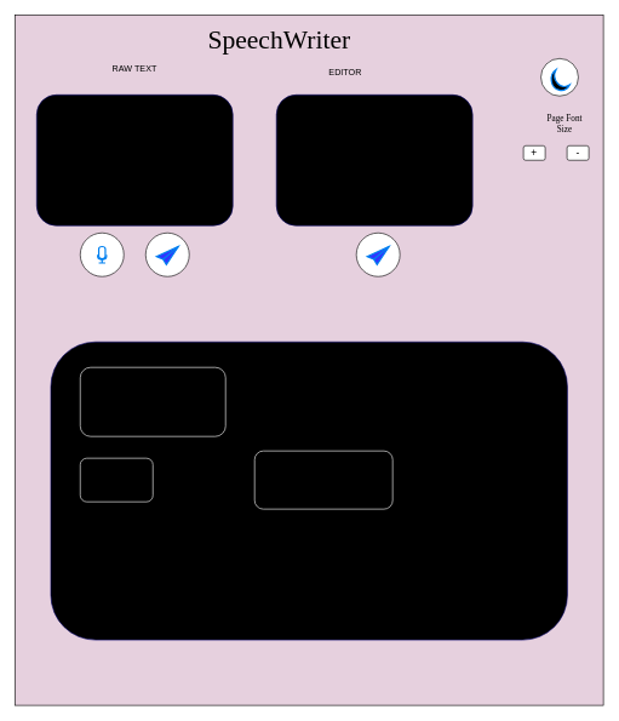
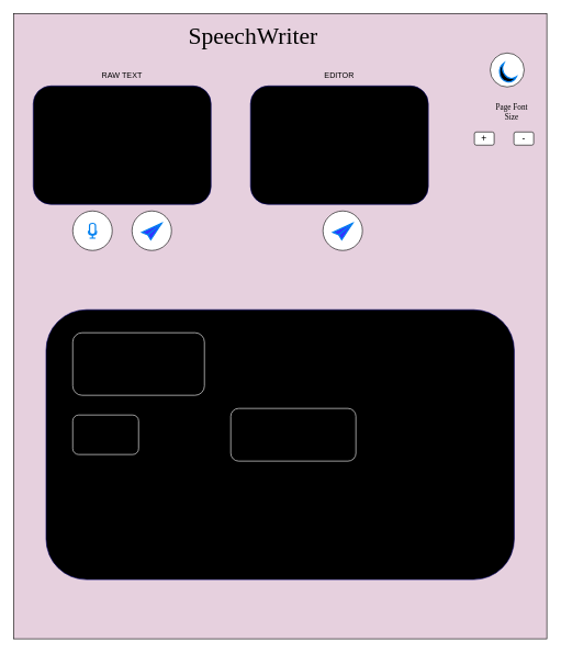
  <mxCell id="0" />
  <mxCell id="1" parent="0" />
  <mxCell id="2" value="" style="rounded=0;whiteSpace=wrap;html=1;fillColor=#E6D0DE;" parent="1" vertex="1"><mxGeometry x="20" y="20" width="810" height="950" as="geometry" /></mxCell>
  <mxCell id="3" value="" style="group" parent="1" vertex="1" connectable="0"><mxGeometry x="110" y="320" width="150" height="110" as="geometry" /></mxCell>
  <mxCell id="4" value="" style="ellipse;whiteSpace=wrap;html=1;aspect=fixed;" parent="3" vertex="1"><mxGeometry width="60" height="60" as="geometry" /></mxCell>
  <mxCell id="5" value="" style="html=1;verticalLabelPosition=bottom;align=center;labelBackgroundColor=#ffffff;verticalAlign=top;strokeWidth=2;strokeColor=#0080F0;shadow=0;dashed=0;shape=mxgraph.ios7.icons.microphone;" parent="3" vertex="1"><mxGeometry x="24" y="18.75" width="12" height="22.5" as="geometry" /></mxCell>
  <mxCell id="6" value="" style="group" vertex="1" connectable="0" parent="3"><mxGeometry x="90" width="60" height="60" as="geometry" /></mxCell>
  <mxCell id="7" value="" style="ellipse;whiteSpace=wrap;html=1;aspect=fixed;" vertex="1" parent="6"><mxGeometry width="60" height="60" as="geometry" /></mxCell>
  <mxCell id="8" value="" style="html=1;verticalLabelPosition=bottom;align=center;labelBackgroundColor=#ffffff;verticalAlign=top;strokeWidth=2;strokeColor=#0080F0;shadow=0;dashed=0;shape=mxgraph.ios7.icons.pointer;fillColor=#3333FF;" vertex="1" parent="6"><mxGeometry x="15" y="18.75" width="30" height="25" as="geometry" /></mxCell>
  <mxCell id="9" value="&lt;font face=&quot;Verdana&quot; style=&quot;font-size: 36px;&quot;&gt;SpeechWriter&lt;/font&gt;" style="text;html=1;strokeColor=none;fillColor=none;align=center;verticalAlign=middle;whiteSpace=wrap;rounded=0;" parent="1" vertex="1"><mxGeometry x="189" y="40" width="390" height="30" as="geometry" /></mxCell>
- <mxCell id="10" value="RAW TEXT" style="text;html=1;strokeColor=none;fillColor=none;align=center;verticalAlign=middle;whiteSpace=wrap;rounded=0;" vertex="1" parent="1"><mxGeometry x="130" y="80" width="110" height="30" as="geometry" /></mxCell>
+ <mxCell id="10" value="RAW TEXT" style="text;html=1;strokeColor=none;fillColor=none;align=center;verticalAlign=middle;whiteSpace=wrap;rounded=0;" vertex="1" parent="1"><mxGeometry x="130" y="100" width="110" height="30" as="geometry" /></mxCell>
  <mxCell id="11" value="" style="rounded=1;whiteSpace=wrap;html=1;strokeColor=#000066;fillColor=#000000;" vertex="1" parent="1"><mxGeometry x="380" y="130" width="270" height="180" as="geometry" /></mxCell>
- <mxCell id="12" value="EDITOR" style="text;html=1;strokeColor=none;fillColor=none;align=center;verticalAlign=middle;whiteSpace=wrap;rounded=0;" vertex="1" parent="1"><mxGeometry x="420" y="85" width="110" height="30" as="geometry" /></mxCell>
+ <mxCell id="12" value="EDITOR" style="text;html=1;strokeColor=none;fillColor=none;align=center;verticalAlign=middle;whiteSpace=wrap;rounded=0;" vertex="1" parent="1"><mxGeometry x="460" y="100" width="110" height="30" as="geometry" /></mxCell>
  <mxCell id="13" value="" style="group" vertex="1" connectable="0" parent="1"><mxGeometry x="490" y="320" width="60" height="60" as="geometry" /></mxCell>
  <mxCell id="14" value="" style="ellipse;whiteSpace=wrap;html=1;aspect=fixed;" vertex="1" parent="13"><mxGeometry width="60" height="60" as="geometry" /></mxCell>
  <mxCell id="15" value="" style="html=1;verticalLabelPosition=bottom;align=center;labelBackgroundColor=#ffffff;verticalAlign=top;strokeWidth=2;strokeColor=#0080F0;shadow=0;dashed=0;shape=mxgraph.ios7.icons.pointer;fillColor=#3333FF;" vertex="1" parent="13"><mxGeometry x="15" y="18.75" width="30" height="25" as="geometry" /></mxCell>
  <mxCell id="16" value="" style="group" vertex="1" connectable="0" parent="1"><mxGeometry x="500" y="360" width="290" height="60" as="geometry" /></mxCell>
  <mxCell id="17" value="" style="group" vertex="1" connectable="0" parent="16"><mxGeometry x="244" y="-280" width="53" height="60" as="geometry" /></mxCell>
  <mxCell id="18" value="" style="ellipse;whiteSpace=wrap;html=1;aspect=fixed;" vertex="1" parent="17"><mxGeometry width="51.6" height="51.6" as="geometry" /></mxCell>
  <mxCell id="19" value="" style="html=1;verticalLabelPosition=bottom;align=center;labelBackgroundColor=#ffffff;verticalAlign=top;strokeWidth=2;strokeColor=#0080F0;shadow=0;dashed=0;shape=mxgraph.ios7.icons.moon;fillColor=#000000;" vertex="1" parent="17"><mxGeometry x="13.515" y="15.3" width="25.97" height="29.4" as="geometry" /></mxCell>
  <mxCell id="20" value="" style="group" vertex="1" connectable="0" parent="1"><mxGeometry x="720" y="150" width="90" height="70" as="geometry" /></mxCell>
  <mxCell id="21" value="&lt;font style=&quot;font-size: 14px;&quot;&gt;+&lt;/font&gt;" style="rounded=1;whiteSpace=wrap;html=1;" parent="20" vertex="1"><mxGeometry y="50" width="30" height="20" as="geometry" /></mxCell>
  <mxCell id="22" value="&lt;font style=&quot;font-size: 14px;&quot;&gt;-&lt;/font&gt;" style="rounded=1;whiteSpace=wrap;html=1;" parent="20" vertex="1"><mxGeometry x="60" y="50" width="30" height="20" as="geometry" /></mxCell>
  <mxCell id="23" value="&lt;font face=&quot;Verdana&quot;&gt;Page Font Size&lt;/font&gt;" style="text;html=1;strokeColor=none;fillColor=none;align=center;verticalAlign=middle;whiteSpace=wrap;rounded=0;" parent="20" vertex="1"><mxGeometry x="27" y="5" width="60" height="30" as="geometry" /></mxCell>
  <mxCell id="24" value="" style="rounded=1;whiteSpace=wrap;html=1;strokeColor=#000066;fillColor=#000000;" vertex="1" parent="1"><mxGeometry x="50" y="130" width="270" height="180" as="geometry" /></mxCell>
  <mxCell id="25" value="" style="rounded=1;whiteSpace=wrap;html=1;strokeColor=#000066;fillColor=#000000;" vertex="1" parent="1"><mxGeometry x="69.5" y="470" width="711" height="410" as="geometry" /></mxCell>
  <mxCell id="26" value="TABLE 1" style="rounded=1;whiteSpace=wrap;html=1;strokeColor=#FFFFFF;fillColor=#000000;" vertex="1" parent="1"><mxGeometry x="110" y="505" width="200" height="95" as="geometry" /></mxCell>
  <mxCell id="27" value="TEXT 2" style="rounded=1;whiteSpace=wrap;html=1;strokeColor=#FFFFFF;fillColor=#000000;" vertex="1" parent="1"><mxGeometry x="110" y="630" width="100" height="60" as="geometry" /></mxCell>
  <mxCell id="28" value="..." style="rounded=1;whiteSpace=wrap;html=1;strokeColor=#FFFFFF;fillColor=#000000;" vertex="1" parent="1"><mxGeometry x="350" y="620" width="190" height="80" as="geometry" /></mxCell>
